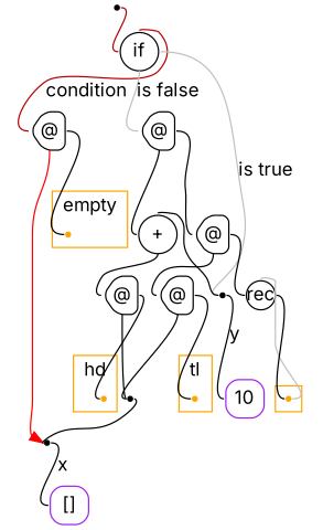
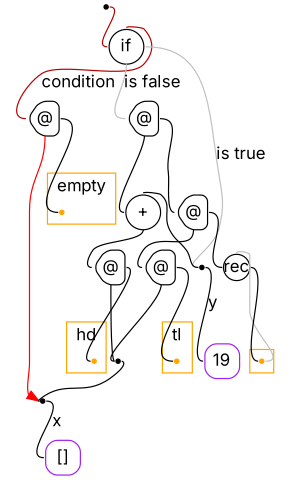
  digraph {
    labeldistance=0
    nodesep=.175
    rankdir=TB
    ranksep=.175
    fontname=Inter
    node [color="#000000" fixedsize=true orientation=90 shape=point fontname=Inter style=rounded]
    edge [arrowhead=none arrowtail=none headport=w tailport=e fontname=Inter]
    ndcluster_nd472 [color=orange style=""]
    ndcluster_nd405 [color=orange style=""]
    ndcluster_nd415 [color=orange style=""]
    ndcluster_nd424 [color=orange style=""]
    nd1 [color="" orientation="" style=""]
    n6 [height=.4 label=if shape=circle width=.4 orientation=""]
    n7 [color=purple height=.4 label="[]" shape=square width=.4]
-   n8 [color=purple height=.4 label=10 shape=square width=.4]
+   n8 [color=purple height=.4 label=19 shape=square width=.4]
    n9 [height=.3 label=rec shape=circle width=.3 orientation=""]
    n10 [height=.4 label="@" shape=house width=.4]
    n11 [height=.4 label="@" shape=house width=.4]
    n12 [label=" " color=""]
    n13 [label=" " color=""]
    n14 [height=.4 label="@" shape=house width=.4]
    n15 [height=.4 label="+" shape=circle width=.4 orientation=""]
    n16 [height=.4 label="@" shape=house width=.4]
    n17 [label=" " color=""]
    n18 [height=.4 label="@" shape=house width=.4]
    subgraph cluster_1 {
      color=orange
      style=fill
      ndcluster_nd472
    }
    subgraph cluster_2 {
      color=orange
      label=empty
      style=fill
      ndcluster_nd405
    }
    subgraph cluster_3 {
      color=orange
      label=tl
      style=fill
      ndcluster_nd415
    }
    subgraph cluster_4 {
      color=orange
      label=hd
      style=fill
      ndcluster_nd424
    }
    nd1 -> n6 [color="#b70000"]
    n6 -> n10 [color="#b70000" label=condition tailport=n]
    n6 -> n11 [color=grey label="is false" tailport=s]
    n6 -> n12 [color=grey label="is true"]
    n9 -> ndcluster_nd472 [color=grey dir=back headport=e tailport=n]
    n9 -> ndcluster_nd472
    n10 -> ndcluster_nd405
    n10 -> n13 [arrowhead=normal color=red tailport=s]
    n11 -> n14
    n11 -> n15 [tailport=s]
    n12 -> n8 [label=y]
    n13 -> n7 [label=x]
    n14 -> n9 [color=black]
    n14 -> n16 [tailport=s]
    n15 -> n12 [tailport=n]
    n15 -> n18 [tailport=s]
    n16 -> ndcluster_nd415
    n16 -> n17 [tailport=s]
    n17 -> n13
    n18 -> ndcluster_nd424
    n18 -> n17 [tailport=s]
  }
